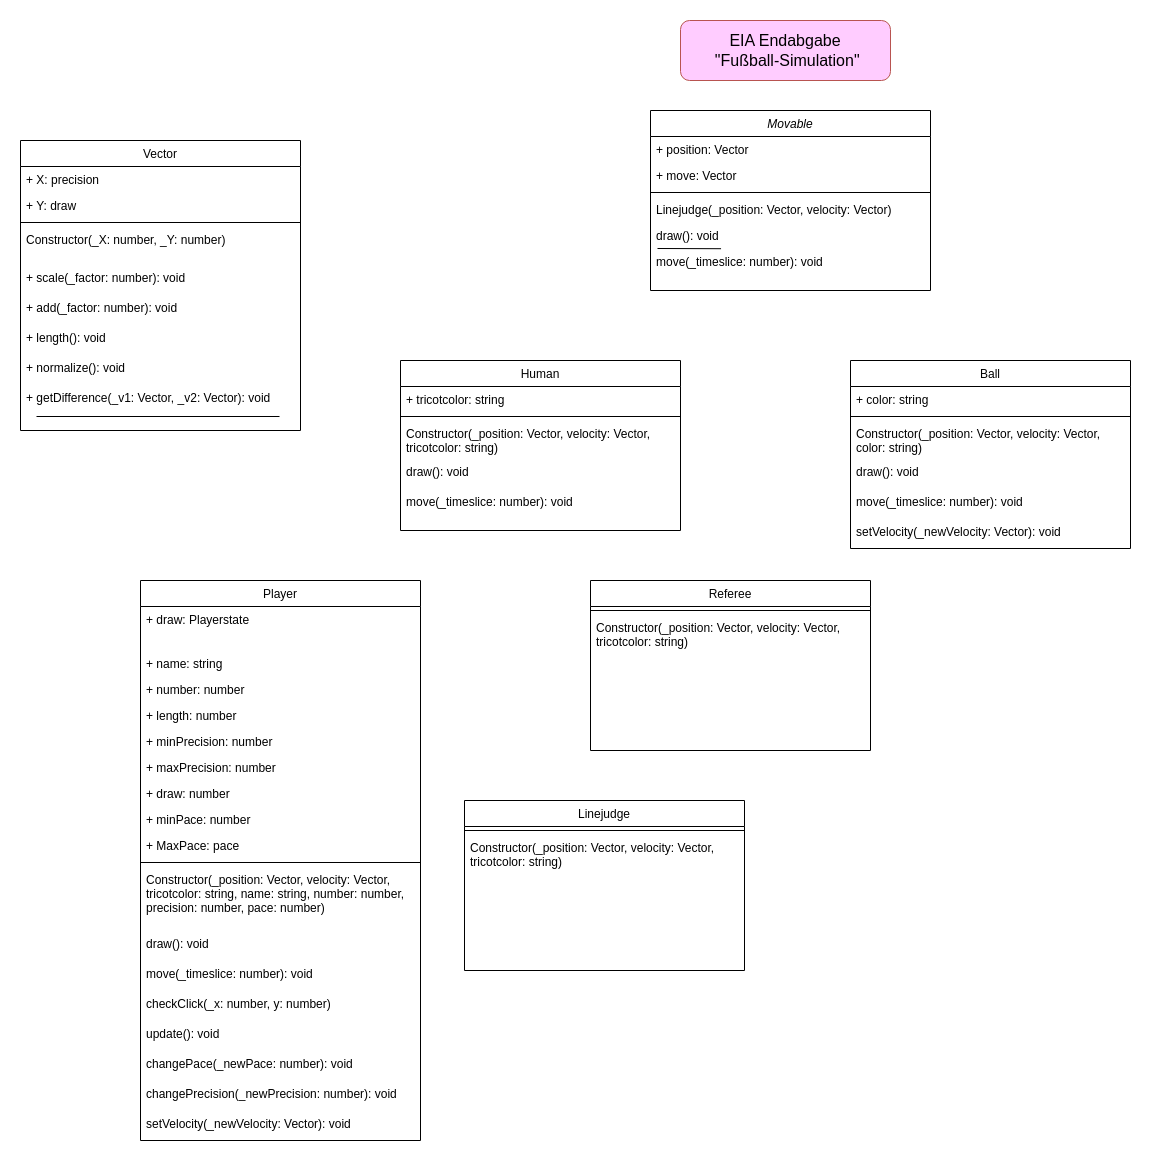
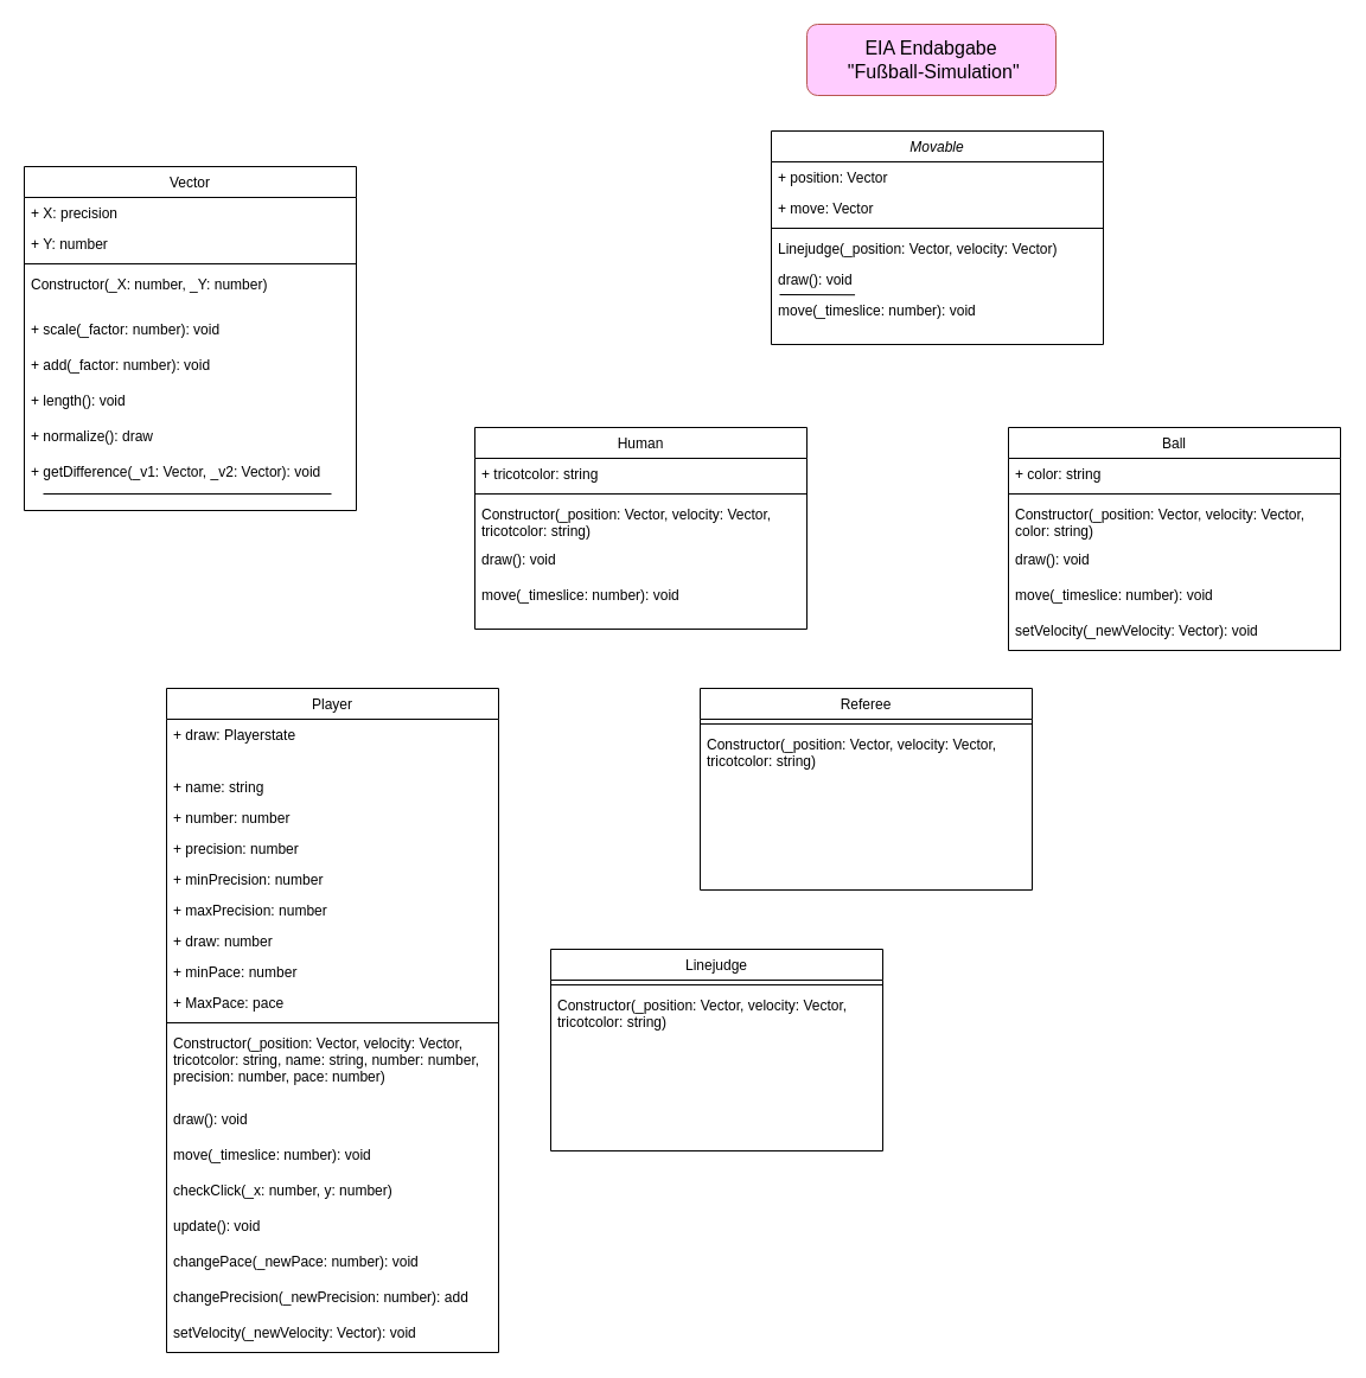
  <mxCell id="0" />
  <mxCell id="1" parent="0" />
  <mxCell id="2" value="Movable" style="swimlane;fontStyle=2;align=center;verticalAlign=top;childLayout=stackLayout;horizontal=1;startSize=26;horizontalStack=0;resizeParent=1;resizeLast=0;collapsible=1;marginBottom=0;rounded=0;shadow=0;strokeWidth=1;" parent="1" vertex="1"><mxGeometry x="650" y="110" width="280" height="180" as="geometry"><mxRectangle x="230" y="140" width="160" height="26" as="alternateBounds" /></mxGeometry></mxCell>
  <mxCell id="3" value="+ position: Vector" style="text;align=left;verticalAlign=top;spacingLeft=4;spacingRight=4;overflow=hidden;rotatable=0;points=[[0,0.5],[1,0.5]];portConstraint=eastwest;" parent="2" vertex="1"><mxGeometry y="26" width="280" height="26" as="geometry" /></mxCell>
  <mxCell id="4" value="+ move: Vector" style="text;align=left;verticalAlign=top;spacingLeft=4;spacingRight=4;overflow=hidden;rotatable=0;points=[[0,0.5],[1,0.5]];portConstraint=eastwest;rounded=0;shadow=0;html=0;" parent="2" vertex="1"><mxGeometry y="52" width="280" height="26" as="geometry" /></mxCell>
  <mxCell id="5" value="" style="line;html=1;strokeWidth=1;align=left;verticalAlign=middle;spacingTop=-1;spacingLeft=3;spacingRight=3;rotatable=0;labelPosition=right;points=[];portConstraint=eastwest;" parent="2" vertex="1"><mxGeometry y="78" width="280" height="8" as="geometry" /></mxCell>
  <mxCell id="6" value="Linejudge(_position: Vector, velocity: Vector)" style="text;align=left;verticalAlign=top;spacingLeft=4;spacingRight=4;overflow=hidden;rotatable=0;points=[[0,0.5],[1,0.5]];portConstraint=eastwest;" parent="2" vertex="1"><mxGeometry y="86" width="280" height="26" as="geometry" /></mxCell>
  <mxCell id="7" value="draw(): void" style="text;align=left;verticalAlign=top;spacingLeft=4;spacingRight=4;overflow=hidden;rotatable=0;points=[[0,0.5],[1,0.5]];portConstraint=eastwest;" vertex="1" parent="2"><mxGeometry y="112" width="280" height="26" as="geometry" /></mxCell>
  <mxCell id="8" value="move(_timeslice: number): void" style="text;align=left;verticalAlign=top;spacingLeft=4;spacingRight=4;overflow=hidden;rotatable=0;points=[[0,0.5],[1,0.5]];portConstraint=eastwest;" vertex="1" parent="2"><mxGeometry y="138" width="280" height="26" as="geometry" /></mxCell>
  <mxCell id="9" value="" style="endArrow=none;html=1;exitX=0.025;exitY=0;exitDx=0;exitDy=0;exitPerimeter=0;entryX=0.252;entryY=0.008;entryDx=0;entryDy=0;entryPerimeter=0;" edge="1" parent="2" source="8" target="8"><mxGeometry width="50" height="50" relative="1" as="geometry"><mxPoint x="140" y="140" as="sourcePoint" /><mxPoint x="60" y="138" as="targetPoint" /></mxGeometry></mxCell>
  <mxCell id="10" value="Human" style="swimlane;fontStyle=0;align=center;verticalAlign=top;childLayout=stackLayout;horizontal=1;startSize=26;horizontalStack=0;resizeParent=1;resizeLast=0;collapsible=1;marginBottom=0;rounded=0;shadow=0;strokeWidth=1;" vertex="1" parent="1"><mxGeometry x="400" y="360" width="280" height="170" as="geometry"><mxRectangle x="230" y="140" width="160" height="26" as="alternateBounds" /></mxGeometry></mxCell>
  <mxCell id="11" value="+ tricotcolor: string" style="text;align=left;verticalAlign=top;spacingLeft=4;spacingRight=4;overflow=hidden;rotatable=0;points=[[0,0.5],[1,0.5]];portConstraint=eastwest;rounded=0;shadow=0;html=0;" vertex="1" parent="10"><mxGeometry y="26" width="280" height="26" as="geometry" /></mxCell>
  <mxCell id="12" value="" style="line;html=1;strokeWidth=1;align=left;verticalAlign=middle;spacingTop=-1;spacingLeft=3;spacingRight=3;rotatable=0;labelPosition=right;points=[];portConstraint=eastwest;" vertex="1" parent="10"><mxGeometry y="52" width="280" height="8" as="geometry" /></mxCell>
  <mxCell id="13" value="Constructor(_position: Vector, velocity: Vector, &#10;tricotcolor: string)" style="text;align=left;verticalAlign=top;spacingLeft=4;spacingRight=4;overflow=hidden;rotatable=0;points=[[0,0.5],[1,0.5]];portConstraint=eastwest;" vertex="1" parent="10"><mxGeometry y="60" width="280" height="38" as="geometry" /></mxCell>
  <mxCell id="14" value="draw(): void" style="text;align=left;verticalAlign=top;spacingLeft=4;spacingRight=4;overflow=hidden;rotatable=0;points=[[0,0.5],[1,0.5]];portConstraint=eastwest;" vertex="1" parent="10"><mxGeometry y="98" width="280" height="30" as="geometry" /></mxCell>
  <mxCell id="15" value="move(_timeslice: number): void" style="text;align=left;verticalAlign=top;spacingLeft=4;spacingRight=4;overflow=hidden;rotatable=0;points=[[0,0.5],[1,0.5]];portConstraint=eastwest;" vertex="1" parent="10"><mxGeometry y="128" width="280" height="30" as="geometry" /></mxCell>
  <mxCell id="16" value="Player" style="swimlane;fontStyle=0;align=center;verticalAlign=top;childLayout=stackLayout;horizontal=1;startSize=26;horizontalStack=0;resizeParent=1;resizeLast=0;collapsible=1;marginBottom=0;rounded=0;shadow=0;strokeWidth=1;" vertex="1" parent="1"><mxGeometry x="140" y="580" width="280" height="560" as="geometry"><mxRectangle x="230" y="140" width="160" height="26" as="alternateBounds" /></mxGeometry></mxCell>
  <mxCell id="17" value="+ draw: Playerstate" style="text;align=left;verticalAlign=top;spacingLeft=4;spacingRight=4;overflow=hidden;rotatable=0;points=[[0,0.5],[1,0.5]];portConstraint=eastwest;rounded=0;shadow=0;html=0;" vertex="1" parent="16"><mxGeometry y="26" width="280" height="44" as="geometry" /></mxCell>
  <mxCell id="18" value="+ name: string" style="text;align=left;verticalAlign=top;spacingLeft=4;spacingRight=4;overflow=hidden;rotatable=0;points=[[0,0.5],[1,0.5]];portConstraint=eastwest;rounded=0;shadow=0;html=0;" vertex="1" parent="16"><mxGeometry y="70" width="280" height="26" as="geometry" /></mxCell>
  <mxCell id="19" value="+ number: number" style="text;align=left;verticalAlign=top;spacingLeft=4;spacingRight=4;overflow=hidden;rotatable=0;points=[[0,0.5],[1,0.5]];portConstraint=eastwest;rounded=0;shadow=0;html=0;" vertex="1" parent="16"><mxGeometry y="96" width="280" height="26" as="geometry" /></mxCell>
- <mxCell id="20" value="+ length: number" style="text;align=left;verticalAlign=top;spacingLeft=4;spacingRight=4;overflow=hidden;rotatable=0;points=[[0,0.5],[1,0.5]];portConstraint=eastwest;rounded=0;shadow=0;html=0;" vertex="1" parent="16"><mxGeometry y="122" width="280" height="26" as="geometry" /></mxCell>
+ <mxCell id="20" value="+ precision: number" style="text;align=left;verticalAlign=top;spacingLeft=4;spacingRight=4;overflow=hidden;rotatable=0;points=[[0,0.5],[1,0.5]];portConstraint=eastwest;rounded=0;shadow=0;html=0;" vertex="1" parent="16"><mxGeometry y="122" width="280" height="26" as="geometry" /></mxCell>
  <mxCell id="21" value="+ minPrecision: number" style="text;align=left;verticalAlign=top;spacingLeft=4;spacingRight=4;overflow=hidden;rotatable=0;points=[[0,0.5],[1,0.5]];portConstraint=eastwest;rounded=0;shadow=0;html=0;" vertex="1" parent="16"><mxGeometry y="148" width="280" height="26" as="geometry" /></mxCell>
  <mxCell id="22" value="+ maxPrecision: number" style="text;align=left;verticalAlign=top;spacingLeft=4;spacingRight=4;overflow=hidden;rotatable=0;points=[[0,0.5],[1,0.5]];portConstraint=eastwest;rounded=0;shadow=0;html=0;" vertex="1" parent="16"><mxGeometry y="174" width="280" height="26" as="geometry" /></mxCell>
  <mxCell id="23" value="+ draw: number" style="text;align=left;verticalAlign=top;spacingLeft=4;spacingRight=4;overflow=hidden;rotatable=0;points=[[0,0.5],[1,0.5]];portConstraint=eastwest;rounded=0;shadow=0;html=0;" vertex="1" parent="16"><mxGeometry y="200" width="280" height="26" as="geometry" /></mxCell>
  <mxCell id="24" value="+ minPace: number" style="text;align=left;verticalAlign=top;spacingLeft=4;spacingRight=4;overflow=hidden;rotatable=0;points=[[0,0.5],[1,0.5]];portConstraint=eastwest;rounded=0;shadow=0;html=0;" vertex="1" parent="16"><mxGeometry y="226" width="280" height="26" as="geometry" /></mxCell>
  <mxCell id="25" value="+ MaxPace: pace" style="text;align=left;verticalAlign=top;spacingLeft=4;spacingRight=4;overflow=hidden;rotatable=0;points=[[0,0.5],[1,0.5]];portConstraint=eastwest;rounded=0;shadow=0;html=0;" vertex="1" parent="16"><mxGeometry y="252" width="280" height="26" as="geometry" /></mxCell>
  <mxCell id="26" value="" style="line;html=1;strokeWidth=1;align=left;verticalAlign=middle;spacingTop=-1;spacingLeft=3;spacingRight=3;rotatable=0;labelPosition=right;points=[];portConstraint=eastwest;" vertex="1" parent="16"><mxGeometry y="278" width="280" height="8" as="geometry" /></mxCell>
  <mxCell id="27" value="Constructor(_position: Vector, velocity: Vector, &#10;tricotcolor: string, name: string, number: number,&#10;precision: number, pace: number)" style="text;align=left;verticalAlign=top;spacingLeft=4;spacingRight=4;overflow=hidden;rotatable=0;points=[[0,0.5],[1,0.5]];portConstraint=eastwest;" vertex="1" parent="16"><mxGeometry y="286" width="280" height="64" as="geometry" /></mxCell>
  <mxCell id="28" value="draw(): void" style="text;align=left;verticalAlign=top;spacingLeft=4;spacingRight=4;overflow=hidden;rotatable=0;points=[[0,0.5],[1,0.5]];portConstraint=eastwest;" vertex="1" parent="16"><mxGeometry y="350" width="280" height="30" as="geometry" /></mxCell>
  <mxCell id="29" value="move(_timeslice: number): void" style="text;align=left;verticalAlign=top;spacingLeft=4;spacingRight=4;overflow=hidden;rotatable=0;points=[[0,0.5],[1,0.5]];portConstraint=eastwest;" vertex="1" parent="16"><mxGeometry y="380" width="280" height="30" as="geometry" /></mxCell>
  <mxCell id="30" value="checkClick(_x: number, y: number)" style="text;align=left;verticalAlign=top;spacingLeft=4;spacingRight=4;overflow=hidden;rotatable=0;points=[[0,0.5],[1,0.5]];portConstraint=eastwest;" vertex="1" parent="16"><mxGeometry y="410" width="280" height="30" as="geometry" /></mxCell>
  <mxCell id="31" value="update(): void" style="text;align=left;verticalAlign=top;spacingLeft=4;spacingRight=4;overflow=hidden;rotatable=0;points=[[0,0.5],[1,0.5]];portConstraint=eastwest;" vertex="1" parent="16"><mxGeometry y="440" width="280" height="30" as="geometry" /></mxCell>
  <mxCell id="32" value="changePace(_newPace: number): void" style="text;align=left;verticalAlign=top;spacingLeft=4;spacingRight=4;overflow=hidden;rotatable=0;points=[[0,0.5],[1,0.5]];portConstraint=eastwest;" vertex="1" parent="16"><mxGeometry y="470" width="280" height="30" as="geometry" /></mxCell>
- <mxCell id="33" value="changePrecision(_newPrecision: number): void" style="text;align=left;verticalAlign=top;spacingLeft=4;spacingRight=4;overflow=hidden;rotatable=0;points=[[0,0.5],[1,0.5]];portConstraint=eastwest;" vertex="1" parent="16"><mxGeometry y="500" width="280" height="30" as="geometry" /></mxCell>
+ <mxCell id="33" value="changePrecision(_newPrecision: number): add" style="text;align=left;verticalAlign=top;spacingLeft=4;spacingRight=4;overflow=hidden;rotatable=0;points=[[0,0.5],[1,0.5]];portConstraint=eastwest;" vertex="1" parent="16"><mxGeometry y="500" width="280" height="30" as="geometry" /></mxCell>
  <mxCell id="34" value="setVelocity(_newVelocity: Vector): void" style="text;align=left;verticalAlign=top;spacingLeft=4;spacingRight=4;overflow=hidden;rotatable=0;points=[[0,0.5],[1,0.5]];portConstraint=eastwest;" vertex="1" parent="16"><mxGeometry y="530" width="280" height="30" as="geometry" /></mxCell>
  <mxCell id="35" value="Referee" style="swimlane;fontStyle=0;align=center;verticalAlign=top;childLayout=stackLayout;horizontal=1;startSize=26;horizontalStack=0;resizeParent=1;resizeLast=0;collapsible=1;marginBottom=0;rounded=0;shadow=0;strokeWidth=1;" vertex="1" parent="1"><mxGeometry x="590" y="580" width="280" height="170" as="geometry"><mxRectangle x="230" y="140" width="160" height="26" as="alternateBounds" /></mxGeometry></mxCell>
  <mxCell id="36" value="" style="line;html=1;strokeWidth=1;align=left;verticalAlign=middle;spacingTop=-1;spacingLeft=3;spacingRight=3;rotatable=0;labelPosition=right;points=[];portConstraint=eastwest;" vertex="1" parent="35"><mxGeometry y="26" width="280" height="8" as="geometry" /></mxCell>
  <mxCell id="37" value="Constructor(_position: Vector, velocity: Vector, &#10;tricotcolor: string)" style="text;align=left;verticalAlign=top;spacingLeft=4;spacingRight=4;overflow=hidden;rotatable=0;points=[[0,0.5],[1,0.5]];portConstraint=eastwest;" vertex="1" parent="35"><mxGeometry y="34" width="280" height="38" as="geometry" /></mxCell>
  <mxCell id="38" value="Linejudge" style="swimlane;fontStyle=0;align=center;verticalAlign=top;childLayout=stackLayout;horizontal=1;startSize=26;horizontalStack=0;resizeParent=1;resizeLast=0;collapsible=1;marginBottom=0;rounded=0;shadow=0;strokeWidth=1;" vertex="1" parent="1"><mxGeometry x="464" y="800" width="280" height="170" as="geometry"><mxRectangle x="230" y="140" width="160" height="26" as="alternateBounds" /></mxGeometry></mxCell>
  <mxCell id="39" value="" style="line;html=1;strokeWidth=1;align=left;verticalAlign=middle;spacingTop=-1;spacingLeft=3;spacingRight=3;rotatable=0;labelPosition=right;points=[];portConstraint=eastwest;" vertex="1" parent="38"><mxGeometry y="26" width="280" height="8" as="geometry" /></mxCell>
  <mxCell id="40" value="Constructor(_position: Vector, velocity: Vector, &#10;tricotcolor: string)" style="text;align=left;verticalAlign=top;spacingLeft=4;spacingRight=4;overflow=hidden;rotatable=0;points=[[0,0.5],[1,0.5]];portConstraint=eastwest;" vertex="1" parent="38"><mxGeometry y="34" width="280" height="38" as="geometry" /></mxCell>
  <mxCell id="41" value="Ball" style="swimlane;fontStyle=0;align=center;verticalAlign=top;childLayout=stackLayout;horizontal=1;startSize=26;horizontalStack=0;resizeParent=1;resizeLast=0;collapsible=1;marginBottom=0;rounded=0;shadow=0;strokeWidth=1;" vertex="1" parent="1"><mxGeometry x="850" y="360" width="280" height="188" as="geometry"><mxRectangle x="230" y="140" width="160" height="26" as="alternateBounds" /></mxGeometry></mxCell>
  <mxCell id="42" value="+ color: string" style="text;align=left;verticalAlign=top;spacingLeft=4;spacingRight=4;overflow=hidden;rotatable=0;points=[[0,0.5],[1,0.5]];portConstraint=eastwest;rounded=0;shadow=0;html=0;" vertex="1" parent="41"><mxGeometry y="26" width="280" height="26" as="geometry" /></mxCell>
  <mxCell id="43" value="" style="line;html=1;strokeWidth=1;align=left;verticalAlign=middle;spacingTop=-1;spacingLeft=3;spacingRight=3;rotatable=0;labelPosition=right;points=[];portConstraint=eastwest;" vertex="1" parent="41"><mxGeometry y="52" width="280" height="8" as="geometry" /></mxCell>
  <mxCell id="44" value="Constructor(_position: Vector, velocity: Vector, &#10;color: string)" style="text;align=left;verticalAlign=top;spacingLeft=4;spacingRight=4;overflow=hidden;rotatable=0;points=[[0,0.5],[1,0.5]];portConstraint=eastwest;" vertex="1" parent="41"><mxGeometry y="60" width="280" height="38" as="geometry" /></mxCell>
  <mxCell id="45" value="draw(): void" style="text;align=left;verticalAlign=top;spacingLeft=4;spacingRight=4;overflow=hidden;rotatable=0;points=[[0,0.5],[1,0.5]];portConstraint=eastwest;" vertex="1" parent="41"><mxGeometry y="98" width="280" height="30" as="geometry" /></mxCell>
  <mxCell id="46" value="move(_timeslice: number): void" style="text;align=left;verticalAlign=top;spacingLeft=4;spacingRight=4;overflow=hidden;rotatable=0;points=[[0,0.5],[1,0.5]];portConstraint=eastwest;" vertex="1" parent="41"><mxGeometry y="128" width="280" height="30" as="geometry" /></mxCell>
  <mxCell id="47" value="setVelocity(_newVelocity: Vector): void" style="text;align=left;verticalAlign=top;spacingLeft=4;spacingRight=4;overflow=hidden;rotatable=0;points=[[0,0.5],[1,0.5]];portConstraint=eastwest;" vertex="1" parent="41"><mxGeometry y="158" width="280" height="30" as="geometry" /></mxCell>
  <mxCell id="48" value="Vector" style="swimlane;fontStyle=0;align=center;verticalAlign=top;childLayout=stackLayout;horizontal=1;startSize=26;horizontalStack=0;resizeParent=1;resizeLast=0;collapsible=1;marginBottom=0;rounded=0;shadow=0;strokeWidth=1;" vertex="1" parent="1"><mxGeometry x="20" y="140" width="280" height="290" as="geometry"><mxRectangle x="230" y="140" width="160" height="26" as="alternateBounds" /></mxGeometry></mxCell>
  <mxCell id="49" value="+ X: precision" style="text;align=left;verticalAlign=top;spacingLeft=4;spacingRight=4;overflow=hidden;rotatable=0;points=[[0,0.5],[1,0.5]];portConstraint=eastwest;rounded=0;shadow=0;html=0;" vertex="1" parent="48"><mxGeometry y="26" width="280" height="26" as="geometry" /></mxCell>
- <mxCell id="50" value="+ Y: draw" style="text;align=left;verticalAlign=top;spacingLeft=4;spacingRight=4;overflow=hidden;rotatable=0;points=[[0,0.5],[1,0.5]];portConstraint=eastwest;rounded=0;shadow=0;html=0;" vertex="1" parent="48"><mxGeometry y="52" width="280" height="26" as="geometry" /></mxCell>
+ <mxCell id="50" value="+ Y: number" style="text;align=left;verticalAlign=top;spacingLeft=4;spacingRight=4;overflow=hidden;rotatable=0;points=[[0,0.5],[1,0.5]];portConstraint=eastwest;rounded=0;shadow=0;html=0;" vertex="1" parent="48"><mxGeometry y="52" width="280" height="26" as="geometry" /></mxCell>
  <mxCell id="51" value="" style="line;html=1;strokeWidth=1;align=left;verticalAlign=middle;spacingTop=-1;spacingLeft=3;spacingRight=3;rotatable=0;labelPosition=right;points=[];portConstraint=eastwest;" vertex="1" parent="48"><mxGeometry y="78" width="280" height="8" as="geometry" /></mxCell>
  <mxCell id="52" value="Constructor(_X: number, _Y: number)" style="text;align=left;verticalAlign=top;spacingLeft=4;spacingRight=4;overflow=hidden;rotatable=0;points=[[0,0.5],[1,0.5]];portConstraint=eastwest;" vertex="1" parent="48"><mxGeometry y="86" width="280" height="38" as="geometry" /></mxCell>
  <mxCell id="53" value="+ scale(_factor: number): void" style="text;align=left;verticalAlign=top;spacingLeft=4;spacingRight=4;overflow=hidden;rotatable=0;points=[[0,0.5],[1,0.5]];portConstraint=eastwest;" vertex="1" parent="48"><mxGeometry y="124" width="280" height="30" as="geometry" /></mxCell>
  <mxCell id="54" value="+ add(_factor: number): void" style="text;align=left;verticalAlign=top;spacingLeft=4;spacingRight=4;overflow=hidden;rotatable=0;points=[[0,0.5],[1,0.5]];portConstraint=eastwest;" vertex="1" parent="48"><mxGeometry y="154" width="280" height="30" as="geometry" /></mxCell>
  <mxCell id="55" value="+ length(): void" style="text;align=left;verticalAlign=top;spacingLeft=4;spacingRight=4;overflow=hidden;rotatable=0;points=[[0,0.5],[1,0.5]];portConstraint=eastwest;" vertex="1" parent="48"><mxGeometry y="184" width="280" height="30" as="geometry" /></mxCell>
- <mxCell id="56" value="+ normalize(): void" style="text;align=left;verticalAlign=top;spacingLeft=4;spacingRight=4;overflow=hidden;rotatable=0;points=[[0,0.5],[1,0.5]];portConstraint=eastwest;" vertex="1" parent="48"><mxGeometry y="214" width="280" height="30" as="geometry" /></mxCell>
+ <mxCell id="56" value="+ normalize(): draw" style="text;align=left;verticalAlign=top;spacingLeft=4;spacingRight=4;overflow=hidden;rotatable=0;points=[[0,0.5],[1,0.5]];portConstraint=eastwest;" vertex="1" parent="48"><mxGeometry y="214" width="280" height="30" as="geometry" /></mxCell>
  <mxCell id="57" value="+ getDifference(_v1: Vector, _v2: Vector): void" style="text;align=left;verticalAlign=top;spacingLeft=4;spacingRight=4;overflow=hidden;rotatable=0;points=[[0,0.5],[1,0.5]];portConstraint=eastwest;" vertex="1" parent="48"><mxGeometry y="244" width="280" height="30" as="geometry" /></mxCell>
  <mxCell id="58" value="" style="endArrow=none;html=1;" edge="1" parent="48"><mxGeometry width="50" height="50" relative="1" as="geometry"><mxPoint x="16" y="276" as="sourcePoint" /><mxPoint x="259" y="276" as="targetPoint" /></mxGeometry></mxCell>
  <mxCell id="59" value="&lt;font style=&quot;font-size: 16px&quot;&gt;EIA Endabgabe&lt;br&gt;&amp;nbsp;&quot;Fußball-Simulation&quot;&lt;/font&gt;" style="rounded=1;whiteSpace=wrap;html=1;strokeColor=#b85450;fillColor=#FFCCFF;" vertex="1" parent="1"><mxGeometry x="680" y="20" width="210" height="60" as="geometry" /></mxCell>
